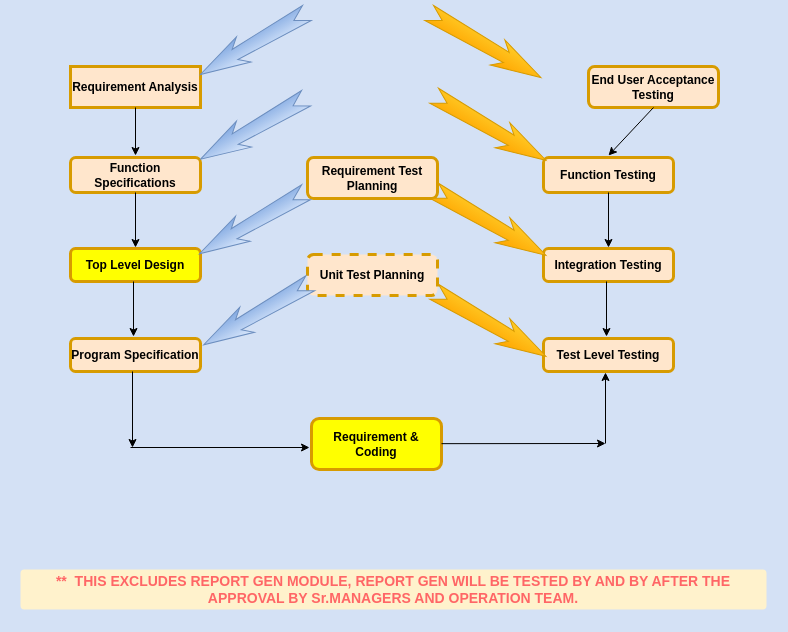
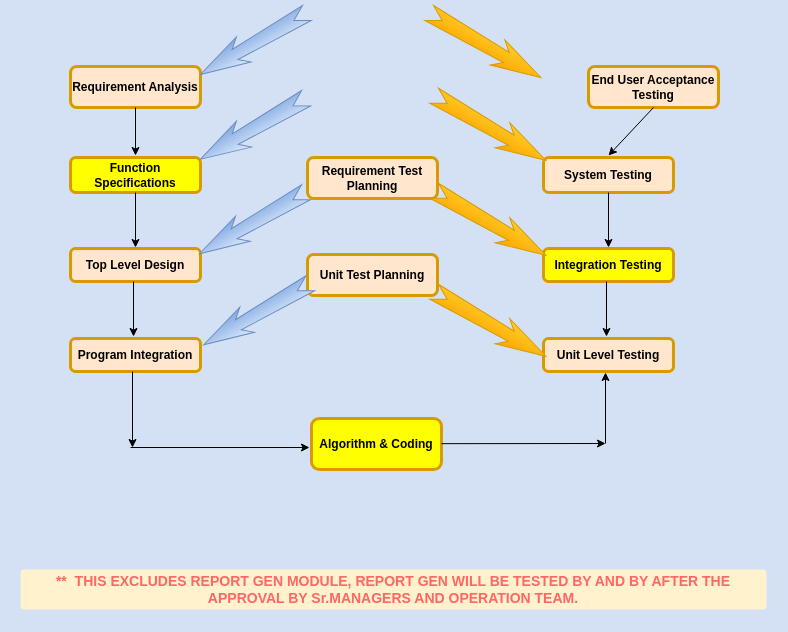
  <mxCell id="0" />
  <mxCell id="1" parent="0" />
  <mxCell id="2" value="&lt;b&gt;&lt;font style=&quot;font-size: 14px&quot; color=&quot;#ff6666&quot;&gt;**&amp;nbsp; THIS EXCLUDES REPORT GEN MODULE, REPORT GEN WILL BE TESTED BY AND BY AFTER THE APPROVAL BY Sr.MANAGERS AND OPERATION TEAM.&lt;/font&gt;&lt;/b&gt;" style="rounded=1;arcSize=10;whiteSpace=wrap;html=1;align=center;dashed=1;strokeColor=none;fillColor=#FFF2CC;" vertex="1" parent="1"><mxGeometry x="20" y="561" width="746" height="40" as="geometry" /></mxCell>
- <mxCell id="3" value="Requirement Analysis" style="whiteSpace=wrap;align=center;verticalAlign=middle;fontStyle=1;strokeWidth=3;fillColor=#ffe6cc;strokeColor=#d79b00;shadow=0;sketch=0;rounded=0;" vertex="1" parent="1"><mxGeometry x="70" y="58" width="130" height="41" as="geometry" /></mxCell>
+ <mxCell id="3" value="Requirement Analysis" style="whiteSpace=wrap;align=center;verticalAlign=middle;fontStyle=1;strokeWidth=3;fillColor=#ffe6cc;strokeColor=#d79b00;shadow=0;sketch=0;rounded=1;" vertex="1" parent="1"><mxGeometry x="70" y="58" width="130" height="41" as="geometry" /></mxCell>
  <mxCell id="4" value="" style="endArrow=classic;html=1;exitX=0.5;exitY=1;exitDx=0;exitDy=0;" edge="1" parent="1" source="3"><mxGeometry width="50" height="50" relative="1" as="geometry"><mxPoint x="392" y="328" as="sourcePoint" /><mxPoint x="135" y="147" as="targetPoint" /></mxGeometry></mxCell>
- <mxCell id="5" value="Function Specifications" style="whiteSpace=wrap;align=center;verticalAlign=middle;fontStyle=1;strokeWidth=3;fillColor=#ffe6cc;strokeColor=#d79b00;shadow=0;sketch=0;rounded=1;" vertex="1" parent="1"><mxGeometry x="70" y="149" width="130" height="35" as="geometry" /></mxCell>
- <mxCell id="6" value="Top Level Design" style="whiteSpace=wrap;align=center;verticalAlign=middle;fontStyle=1;strokeWidth=3;fillColor=#ffff00;strokeColor=#d79b00;shadow=0;sketch=0;rounded=1;" vertex="1" parent="1"><mxGeometry x="70" y="240" width="130" height="33" as="geometry" /></mxCell>
+ <mxCell id="5" value="Function Specifications" style="whiteSpace=wrap;align=center;verticalAlign=middle;fontStyle=1;strokeWidth=3;fillColor=#ffff00;strokeColor=#d79b00;shadow=0;sketch=0;rounded=1;" vertex="1" parent="1"><mxGeometry x="70" y="149" width="130" height="35" as="geometry" /></mxCell>
+ <mxCell id="6" value="Top Level Design" style="whiteSpace=wrap;align=center;verticalAlign=middle;fontStyle=1;strokeWidth=3;fillColor=#ffe6cc;strokeColor=#d79b00;shadow=0;sketch=0;rounded=1;" vertex="1" parent="1"><mxGeometry x="70" y="240" width="130" height="33" as="geometry" /></mxCell>
  <mxCell id="7" value="" style="endArrow=classic;html=1;exitX=0.5;exitY=1;exitDx=0;exitDy=0;" edge="1" parent="1" source="5"><mxGeometry width="50" height="50" relative="1" as="geometry"><mxPoint x="134.5" y="187" as="sourcePoint" /><mxPoint x="135" y="239" as="targetPoint" /></mxGeometry></mxCell>
  <mxCell id="8" value="" style="endArrow=classic;html=1;exitX=0.5;exitY=1;exitDx=0;exitDy=0;" edge="1" parent="1"><mxGeometry width="50" height="50" relative="1" as="geometry"><mxPoint x="133" y="273" as="sourcePoint" /><mxPoint x="133" y="328" as="targetPoint" /></mxGeometry></mxCell>
- <mxCell id="9" value="Program Specification" style="whiteSpace=wrap;align=center;verticalAlign=middle;fontStyle=1;strokeWidth=3;fillColor=#ffe6cc;strokeColor=#d79b00;shadow=0;sketch=0;rounded=1;" vertex="1" parent="1"><mxGeometry x="70" y="330" width="130" height="33" as="geometry" /></mxCell>
+ <mxCell id="9" value="Program Integration" style="whiteSpace=wrap;align=center;verticalAlign=middle;fontStyle=1;strokeWidth=3;fillColor=#ffe6cc;strokeColor=#d79b00;shadow=0;sketch=0;rounded=1;" vertex="1" parent="1"><mxGeometry x="70" y="330" width="130" height="33" as="geometry" /></mxCell>
  <mxCell id="10" value="End User Acceptance Testing" style="whiteSpace=wrap;align=center;verticalAlign=middle;fontStyle=1;strokeWidth=3;fillColor=#ffe6cc;strokeColor=#d79b00;shadow=0;sketch=0;rounded=1;" vertex="1" parent="1"><mxGeometry x="588" y="58" width="130" height="41" as="geometry" /></mxCell>
  <mxCell id="11" value="" style="endArrow=classic;html=1;exitX=0.5;exitY=1;exitDx=0;exitDy=0;" edge="1" parent="1" source="10"><mxGeometry width="50" height="50" relative="1" as="geometry"><mxPoint x="865" y="328" as="sourcePoint" /><mxPoint x="608" y="147" as="targetPoint" /></mxGeometry></mxCell>
- <mxCell id="12" value="Function Testing" style="whiteSpace=wrap;align=center;verticalAlign=middle;fontStyle=1;strokeWidth=3;fillColor=#ffe6cc;strokeColor=#d79b00;shadow=0;sketch=0;rounded=1;" vertex="1" parent="1"><mxGeometry x="543" y="149" width="130" height="35" as="geometry" /></mxCell>
- <mxCell id="13" value="Integration Testing" style="whiteSpace=wrap;align=center;verticalAlign=middle;fontStyle=1;strokeWidth=3;fillColor=#ffe6cc;strokeColor=#d79b00;shadow=0;sketch=0;rounded=1;" vertex="1" parent="1"><mxGeometry x="543" y="240" width="130" height="33" as="geometry" /></mxCell>
+ <mxCell id="12" value="System Testing" style="whiteSpace=wrap;align=center;verticalAlign=middle;fontStyle=1;strokeWidth=3;fillColor=#ffe6cc;strokeColor=#d79b00;shadow=0;sketch=0;rounded=1;" vertex="1" parent="1"><mxGeometry x="543" y="149" width="130" height="35" as="geometry" /></mxCell>
+ <mxCell id="13" value="Integration Testing" style="whiteSpace=wrap;align=center;verticalAlign=middle;fontStyle=1;strokeWidth=3;fillColor=#ffff00;strokeColor=#d79b00;shadow=0;sketch=0;rounded=1;" vertex="1" parent="1"><mxGeometry x="543" y="240" width="130" height="33" as="geometry" /></mxCell>
  <mxCell id="14" value="" style="endArrow=classic;html=1;exitX=0.5;exitY=1;exitDx=0;exitDy=0;" edge="1" parent="1" source="12"><mxGeometry width="50" height="50" relative="1" as="geometry"><mxPoint x="607.5" y="187" as="sourcePoint" /><mxPoint x="608" y="239" as="targetPoint" /></mxGeometry></mxCell>
  <mxCell id="15" value="" style="endArrow=classic;html=1;exitX=0.5;exitY=1;exitDx=0;exitDy=0;" edge="1" parent="1"><mxGeometry width="50" height="50" relative="1" as="geometry"><mxPoint x="606" y="273" as="sourcePoint" /><mxPoint x="606" y="328" as="targetPoint" /></mxGeometry></mxCell>
- <mxCell id="16" value="Test Level Testing" style="whiteSpace=wrap;align=center;verticalAlign=middle;fontStyle=1;strokeWidth=3;fillColor=#ffe6cc;strokeColor=#d79b00;shadow=0;sketch=0;rounded=1;" vertex="1" parent="1"><mxGeometry x="543" y="330" width="130" height="33" as="geometry" /></mxCell>
+ <mxCell id="16" value="Unit Level Testing" style="whiteSpace=wrap;align=center;verticalAlign=middle;fontStyle=1;strokeWidth=3;fillColor=#ffe6cc;strokeColor=#d79b00;shadow=0;sketch=0;rounded=1;" vertex="1" parent="1"><mxGeometry x="543" y="330" width="130" height="33" as="geometry" /></mxCell>
  <mxCell id="17" value="Requirement Test Planning" style="whiteSpace=wrap;align=center;verticalAlign=middle;fontStyle=1;strokeWidth=3;fillColor=#ffe6cc;strokeColor=#d79b00;shadow=0;sketch=0;rounded=1;" vertex="1" parent="1"><mxGeometry x="307" y="149" width="130" height="41" as="geometry" /></mxCell>
- <mxCell id="18" value="Unit Test Planning" style="whiteSpace=wrap;align=center;verticalAlign=middle;fontStyle=1;strokeWidth=3;fillColor=#ffe6cc;strokeColor=#d79b00;shadow=0;sketch=0;rounded=1;dashed=1;" vertex="1" parent="1"><mxGeometry x="307" y="246" width="130" height="41" as="geometry" /></mxCell>
+ <mxCell id="18" value="Unit Test Planning" style="whiteSpace=wrap;align=center;verticalAlign=middle;fontStyle=1;strokeWidth=3;fillColor=#ffe6cc;strokeColor=#d79b00;shadow=0;sketch=0;rounded=1;" vertex="1" parent="1"><mxGeometry x="307" y="246" width="130" height="41" as="geometry" /></mxCell>
  <mxCell id="19" value="" style="html=1;shadow=0;dashed=0;align=center;verticalAlign=middle;shape=mxgraph.arrows2.stylisedArrow;dy=0.6;dx=40;notch=15;feather=0.4;rotation=30;fillColor=#ffcd28;strokeColor=#d79b00;gradientColor=#ffa500;" vertex="1" parent="1"><mxGeometry x="420.06" y="22.25" width="129" height="29" as="geometry" /></mxCell>
  <mxCell id="20" value="" style="html=1;shadow=0;dashed=0;align=center;verticalAlign=middle;shape=mxgraph.arrows2.stylisedArrow;dy=0.6;dx=40;notch=15;feather=0.4;rotation=30;fillColor=#ffcd28;strokeColor=#d79b00;gradientColor=#ffa500;" vertex="1" parent="1"><mxGeometry x="425" y="105" width="129" height="29" as="geometry" /></mxCell>
  <mxCell id="21" value="" style="html=1;shadow=0;dashed=0;align=center;verticalAlign=middle;shape=mxgraph.arrows2.stylisedArrow;dy=0.6;dx=40;notch=15;feather=0.4;rotation=30;fillColor=#ffcd28;strokeColor=#d79b00;gradientColor=#ffa500;" vertex="1" parent="1"><mxGeometry x="425" y="200" width="129" height="29" as="geometry" /></mxCell>
  <mxCell id="22" value="" style="html=1;shadow=0;dashed=0;align=center;verticalAlign=middle;shape=mxgraph.arrows2.stylisedArrow;dy=0.6;dx=40;notch=15;feather=0.4;rotation=30;fillColor=#ffcd28;strokeColor=#d79b00;gradientColor=#ffa500;" vertex="1" parent="1"><mxGeometry x="425" y="301" width="129" height="29" as="geometry" /></mxCell>
  <mxCell id="23" value="" style="html=1;shadow=0;dashed=0;align=center;verticalAlign=middle;shape=mxgraph.arrows2.stylisedArrow;dy=0.6;dx=40;notch=15;feather=0.4;rotation=-210;gradientColor=#7ea6e0;fillColor=#dae8fc;strokeColor=#6c8ebf;" vertex="1" parent="1"><mxGeometry x="191.6" y="20.75" width="123" height="29" as="geometry" /></mxCell>
  <mxCell id="24" value="" style="html=1;shadow=0;dashed=0;align=center;verticalAlign=middle;shape=mxgraph.arrows2.stylisedArrow;dy=0.6;dx=40;notch=15;feather=0.4;rotation=-210;gradientColor=#7ea6e0;fillColor=#dae8fc;strokeColor=#6c8ebf;" vertex="1" parent="1"><mxGeometry x="191.92" y="105.23" width="121.82" height="29.94" as="geometry" /></mxCell>
  <mxCell id="25" value="" style="html=1;shadow=0;dashed=0;align=center;verticalAlign=middle;shape=mxgraph.arrows2.stylisedArrow;dy=0.6;dx=40;notch=15;feather=0.4;rotation=-210;gradientColor=#7ea6e0;fillColor=#dae8fc;strokeColor=#6c8ebf;" vertex="1" parent="1"><mxGeometry x="190.74" y="200" width="123" height="29" as="geometry" /></mxCell>
  <mxCell id="26" value="" style="html=1;shadow=0;dashed=0;align=center;verticalAlign=middle;shape=mxgraph.arrows2.stylisedArrow;dy=0.6;dx=40;notch=15;feather=0.4;rotation=-210;gradientColor=#7ea6e0;fillColor=#dae8fc;strokeColor=#6c8ebf;" vertex="1" parent="1"><mxGeometry x="195" y="291" width="123" height="29" as="geometry" /></mxCell>
- <mxCell id="27" value="Requirement &amp; Coding" style="whiteSpace=wrap;align=center;verticalAlign=middle;fontStyle=1;strokeWidth=3;strokeColor=#d79b00;shadow=0;sketch=0;rounded=1;fillColor=#FFFF00;" vertex="1" parent="1"><mxGeometry x="311" y="410" width="130" height="51" as="geometry" /></mxCell>
+ <mxCell id="27" value="Algorithm &amp; Coding" style="whiteSpace=wrap;align=center;verticalAlign=middle;fontStyle=1;strokeWidth=3;strokeColor=#d79b00;shadow=0;sketch=0;rounded=1;fillColor=#FFFF00;" vertex="1" parent="1"><mxGeometry x="311" y="410" width="130" height="51" as="geometry" /></mxCell>
  <mxCell id="28" value="" style="endArrow=classic;html=1;exitX=0.5;exitY=1;exitDx=0;exitDy=0;" edge="1" parent="1"><mxGeometry width="50" height="50" relative="1" as="geometry"><mxPoint x="132" y="363" as="sourcePoint" /><mxPoint x="132" y="439" as="targetPoint" /></mxGeometry></mxCell>
  <mxCell id="29" value="" style="endArrow=classic;html=1;" edge="1" parent="1"><mxGeometry width="50" height="50" relative="1" as="geometry"><mxPoint x="130" y="439" as="sourcePoint" /><mxPoint x="309" y="439" as="targetPoint" /></mxGeometry></mxCell>
  <mxCell id="30" value="" style="endArrow=none;html=1;exitX=0.5;exitY=1;exitDx=0;exitDy=0;startArrow=classic;startFill=1;endFill=0;" edge="1" parent="1"><mxGeometry width="50" height="50" relative="1" as="geometry"><mxPoint x="605" y="364" as="sourcePoint" /><mxPoint x="605" y="435" as="targetPoint" /></mxGeometry></mxCell>
  <mxCell id="31" value="" style="endArrow=classic;html=1;" edge="1" parent="1"><mxGeometry width="50" height="50" relative="1" as="geometry"><mxPoint x="441" y="435.16" as="sourcePoint" /><mxPoint x="605" y="435" as="targetPoint" /></mxGeometry></mxCell>
